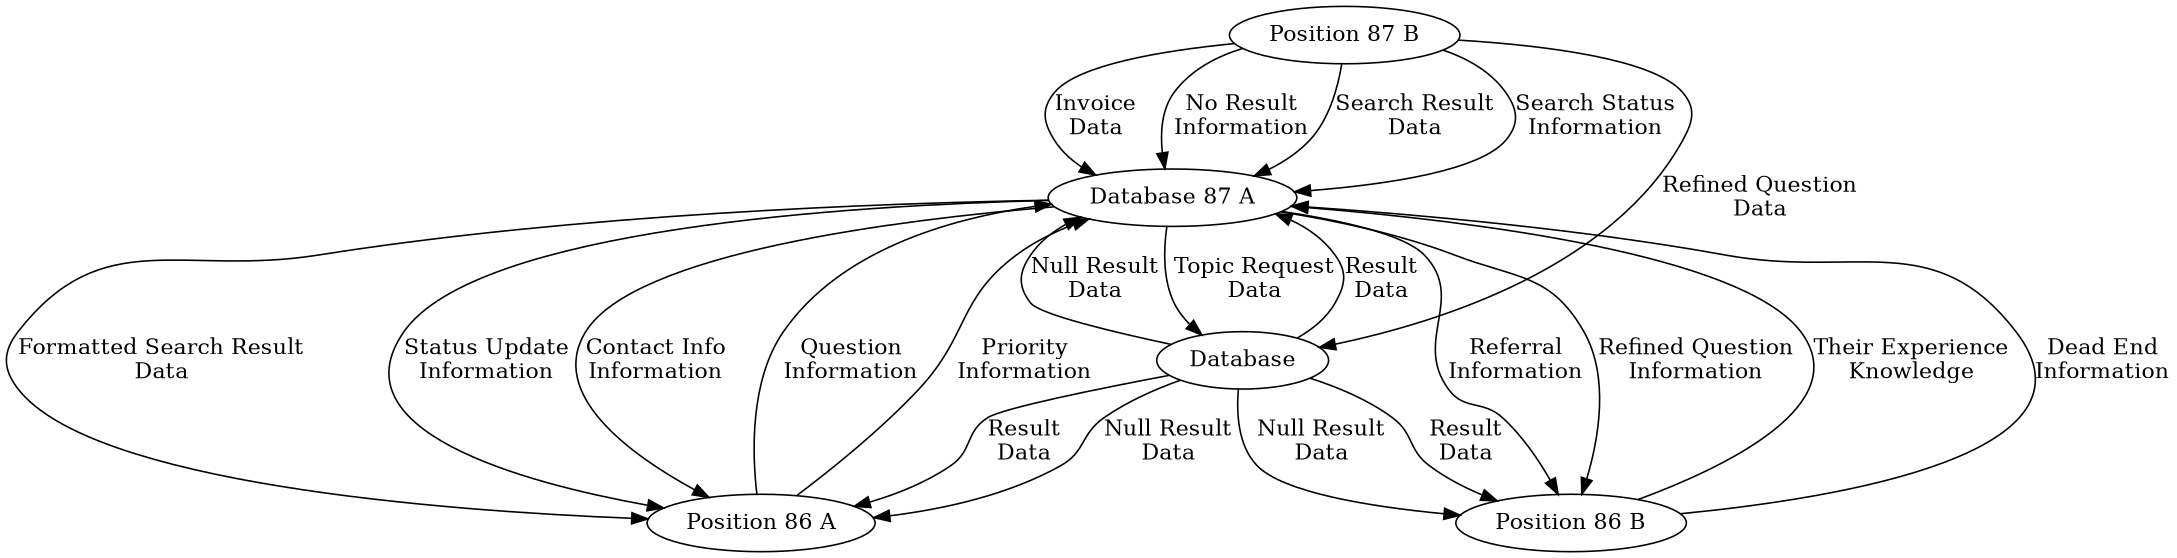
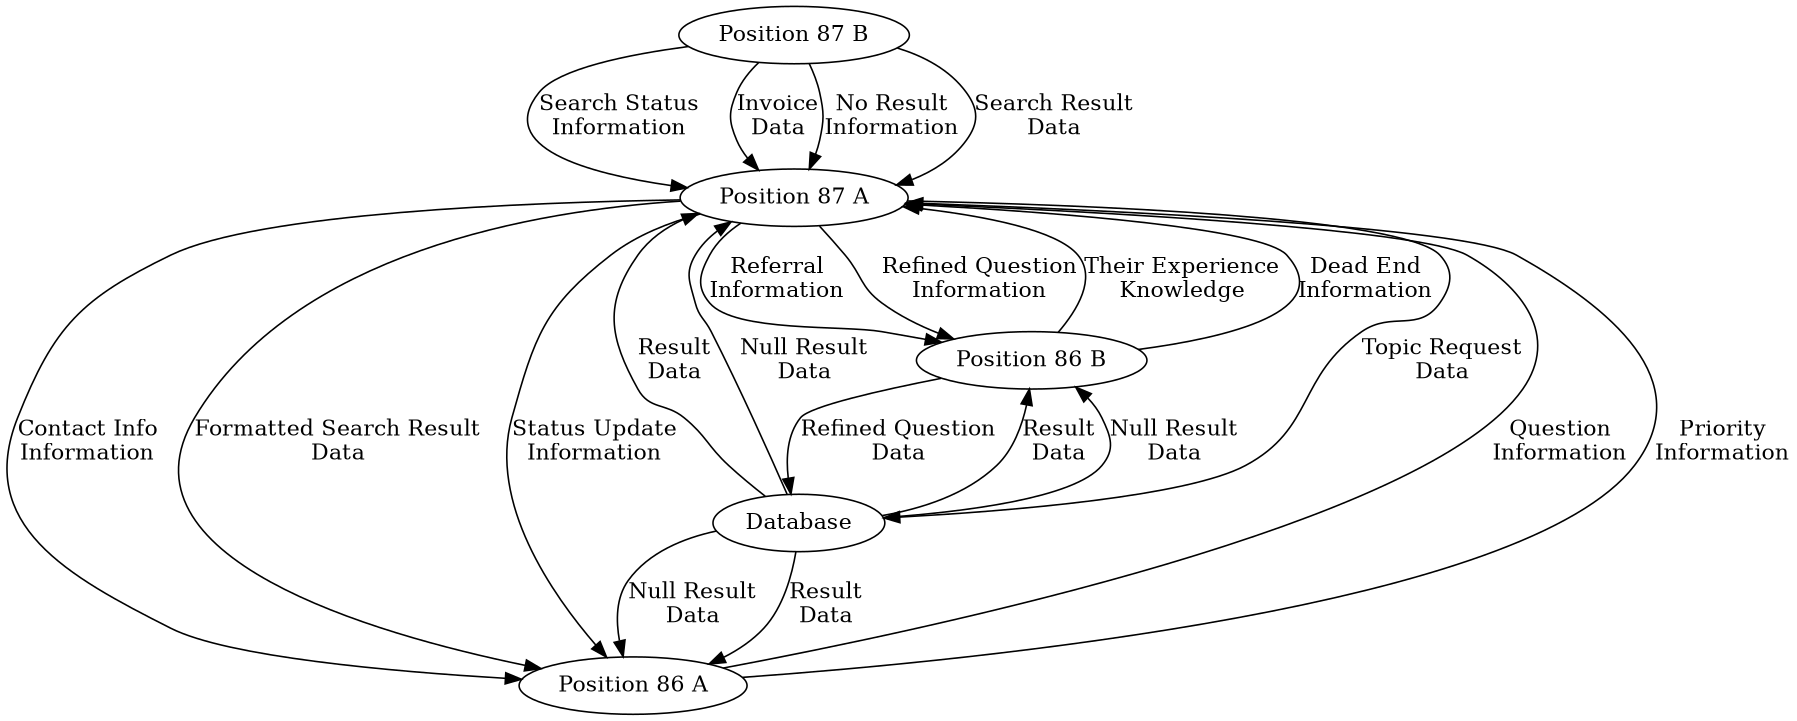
  digraph {
-   n1 [label="Database 87 A"]
+   n1 [label="Position 87 A"]
    n2 [label="Position 86 A"]
    n3 [label="Position 86 B"]
    n4 [label=Database]
    n5 [label="Position 87 B"]
    n1 -> n2 [label="Contact Info\nInformation"]
    n1 -> n2 [label="Formatted Search Result\nData"]
    n1 -> n2 [label="Status Update\nInformation"]
    n1 -> n3 [label="Referral\nInformation"]
    n1 -> n3 [label="Refined Question\nInformation"]
    n1 -> n4 [label="Topic Request\nData"]
    n2 -> n1 [label="Question\nInformation"]
    n2 -> n1 [label="Priority\nInformation"]
    n3 -> n1 [label="Their Experience\nKnowledge"]
    n3 -> n1 [label="Dead End\nInformation"]
-   n5 -> n4 [label="Refined Question\nData"]
+   n3 -> n4 [label="Refined Question\nData"]
    n4 -> n1 [label="Result\nData"]
    n4 -> n1 [label="Null Result\nData"]
    n4 -> n2 [label="Result\nData"]
    n4 -> n2 [label="Null Result\nData"]
    n4 -> n3 [label="Result\nData"]
    n4 -> n3 [label="Null Result\nData"]
    n5 -> n1 [label="Search Status\nInformation"]
    n5 -> n1 [label="Invoice\nData"]
    n5 -> n1 [label="No Result\nInformation"]
    n5 -> n1 [label="Search Result\nData"]
  }
